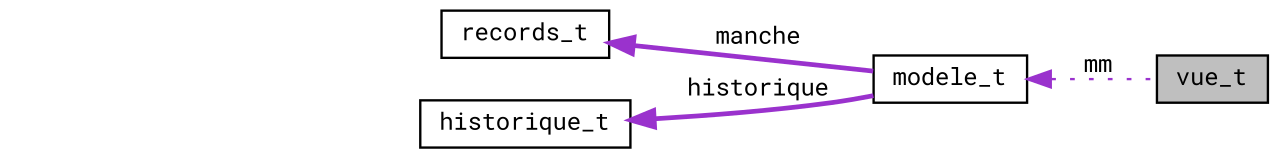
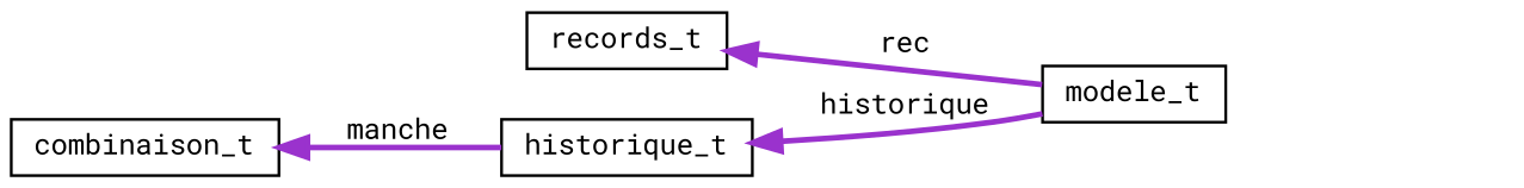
  digraph {
    fontname="Roboto Mono"
    rankdir=LR
    node [color=black fillcolor=white fontname="Roboto Mono" fontsize=10 shape=record style=filled]
    edge [color=darkorchid3 dir=back fontname="Roboto Mono" fontsize=10 labelfontname=Helvetica labelfontsize=10 style=bold]
-   n1 [fillcolor=grey75 fontcolor=black height=0.2 label=vue_t width=0.4]
    n2 [height=0.2 label=modele_t width=0.4]
    n3 [height=0.2 label=records_t width=0.4]
    n4 [height=0.2 label=historique_t width=0.4]
-   n2 -> n1 [label=" mm" style=dotted]
-   n3 -> n2 [label=" manche"]
+   n5 [height=0.2 label=combinaison_t width=0.4]
+   n3 -> n2 [label=" rec"]
    n4 -> n2 [label=" historique"]
+   n5 -> n4 [label=" manche"]
  }
